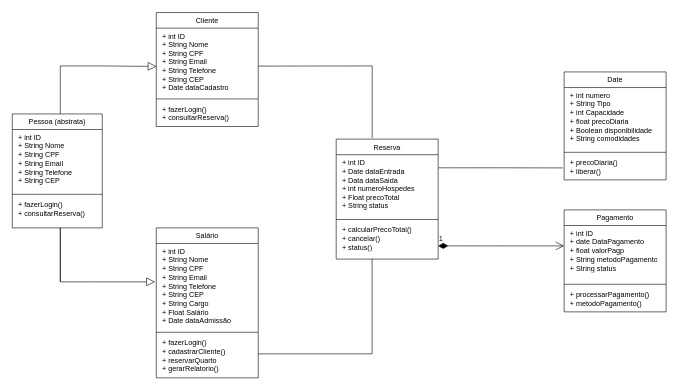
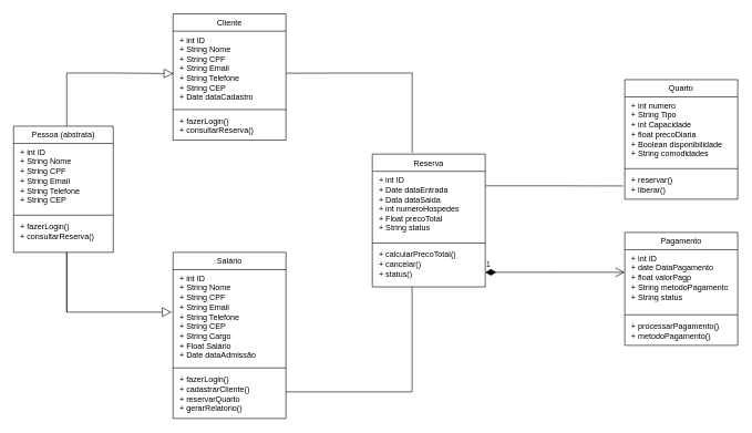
  <mxCell id="0" />
  <mxCell id="1" parent="0" />
  <mxCell id="2" value="&lt;span style=&quot;font-weight: normal;&quot;&gt;Salário&lt;/span&gt;" style="swimlane;fontStyle=1;align=center;verticalAlign=top;childLayout=stackLayout;horizontal=1;startSize=26;horizontalStack=0;resizeParent=1;resizeParentMax=0;resizeLast=0;collapsible=1;marginBottom=0;whiteSpace=wrap;html=1;" vertex="1" parent="1"><mxGeometry x="260" y="379" width="170" height="250" as="geometry" /></mxCell>
  <mxCell id="3" value="&lt;p style=&quot;margin: 0px 0px 0px 4px;&quot;&gt;+ int ID&lt;/p&gt;&lt;p style=&quot;margin: 0px 0px 0px 4px;&quot;&gt;+ String Nome&lt;/p&gt;&lt;p style=&quot;margin: 0px 0px 0px 4px;&quot;&gt;+ String CPF&lt;/p&gt;&lt;p style=&quot;margin: 0px 0px 0px 4px;&quot;&gt;+ String Email&lt;/p&gt;&lt;p style=&quot;margin: 0px 0px 0px 4px;&quot;&gt;+ String Telefone&lt;/p&gt;&lt;p style=&quot;margin: 0px 0px 0px 4px;&quot;&gt;+ String CEP&lt;/p&gt;&lt;p style=&quot;margin: 0px 0px 0px 4px;&quot;&gt;+ String Cargo&lt;/p&gt;&lt;p style=&quot;margin: 0px 0px 0px 4px;&quot;&gt;+ Float Salário&lt;/p&gt;&lt;p style=&quot;margin: 0px 0px 0px 4px;&quot;&gt;+ Date dataAdmissão&lt;/p&gt;" style="text;strokeColor=none;fillColor=none;align=left;verticalAlign=top;spacingLeft=4;spacingRight=4;overflow=hidden;rotatable=0;points=[[0,0.5],[1,0.5]];portConstraint=eastwest;whiteSpace=wrap;html=1;" vertex="1" parent="2"><mxGeometry y="26" width="170" height="144" as="geometry" /></mxCell>
  <mxCell id="4" value="" style="line;strokeWidth=1;fillColor=none;align=left;verticalAlign=middle;spacingTop=-1;spacingLeft=3;spacingRight=3;rotatable=0;labelPosition=right;points=[];portConstraint=eastwest;strokeColor=inherit;" vertex="1" parent="2"><mxGeometry y="170" width="170" height="8" as="geometry" /></mxCell>
  <mxCell id="5" value="&lt;p style=&quot;margin: 0px 0px 0px 4px;&quot;&gt;+ fazerLogin()&lt;br&gt;&lt;/p&gt;&lt;p style=&quot;margin: 0px 0px 0px 4px;&quot;&gt;+ cadastrarCliente()&lt;/p&gt;&lt;p style=&quot;margin: 0px 0px 0px 4px;&quot;&gt;+ reservarQuarto&lt;/p&gt;&lt;p style=&quot;margin: 0px 0px 0px 4px;&quot;&gt;+ gerarRelatorio()&lt;/p&gt;" style="text;strokeColor=none;fillColor=none;align=left;verticalAlign=top;spacingLeft=4;spacingRight=4;overflow=hidden;rotatable=0;points=[[0,0.5],[1,0.5]];portConstraint=eastwest;whiteSpace=wrap;html=1;" vertex="1" parent="2"><mxGeometry y="178" width="170" height="72" as="geometry" /></mxCell>
  <mxCell id="6" value="&lt;span style=&quot;font-weight: normal;&quot;&gt;Cliente&lt;/span&gt;" style="swimlane;fontStyle=1;align=center;verticalAlign=top;childLayout=stackLayout;horizontal=1;startSize=26;horizontalStack=0;resizeParent=1;resizeParentMax=0;resizeLast=0;collapsible=1;marginBottom=0;whiteSpace=wrap;html=1;" vertex="1" parent="1"><mxGeometry x="260" y="20" width="170" height="190" as="geometry" /></mxCell>
  <mxCell id="7" value="&lt;p style=&quot;margin: 0px 0px 0px 4px;&quot;&gt;+ int ID&lt;/p&gt;&lt;p style=&quot;margin: 0px 0px 0px 4px;&quot;&gt;+ String Nome&lt;/p&gt;&lt;p style=&quot;margin: 0px 0px 0px 4px;&quot;&gt;+ String CPF&lt;/p&gt;&lt;p style=&quot;margin: 0px 0px 0px 4px;&quot;&gt;+ String Email&lt;/p&gt;&lt;p style=&quot;margin: 0px 0px 0px 4px;&quot;&gt;+ String Telefone&lt;/p&gt;&lt;p style=&quot;margin: 0px 0px 0px 4px;&quot;&gt;+ String CEP&lt;/p&gt;&lt;p style=&quot;margin: 0px 0px 0px 4px;&quot;&gt;+ Date dataCadastro&lt;/p&gt;" style="text;strokeColor=none;fillColor=none;align=left;verticalAlign=top;spacingLeft=4;spacingRight=4;overflow=hidden;rotatable=0;points=[[0,0.5],[1,0.5]];portConstraint=eastwest;whiteSpace=wrap;html=1;" vertex="1" parent="6"><mxGeometry y="26" width="170" height="114" as="geometry" /></mxCell>
  <mxCell id="8" value="" style="edgeStyle=elbowEdgeStyle;html=1;endArrow=none;elbow=vertical;rounded=0;exitX=1.001;exitY=0.555;exitDx=0;exitDy=0;exitPerimeter=0;" edge="1" parent="6" source="7"><mxGeometry width="160" relative="1" as="geometry"><mxPoint x="160" y="83" as="sourcePoint" /><mxPoint x="360" y="209" as="targetPoint" /><Array as="points"><mxPoint x="280" y="89" /></Array></mxGeometry></mxCell>
  <mxCell id="9" value="" style="line;strokeWidth=1;fillColor=none;align=left;verticalAlign=middle;spacingTop=-1;spacingLeft=3;spacingRight=3;rotatable=0;labelPosition=right;points=[];portConstraint=eastwest;strokeColor=inherit;" vertex="1" parent="6"><mxGeometry y="140" width="170" height="8" as="geometry" /></mxCell>
  <mxCell id="10" value="&lt;p style=&quot;margin: 0px 0px 0px 4px;&quot;&gt;+ fazerLogin()&lt;br&gt;&lt;/p&gt;&lt;p style=&quot;margin: 0px 0px 0px 4px;&quot;&gt;+ consultarReserva()&lt;/p&gt;" style="text;strokeColor=none;fillColor=none;align=left;verticalAlign=top;spacingLeft=4;spacingRight=4;overflow=hidden;rotatable=0;points=[[0,0.5],[1,0.5]];portConstraint=eastwest;whiteSpace=wrap;html=1;" vertex="1" parent="6"><mxGeometry y="148" width="170" height="42" as="geometry" /></mxCell>
  <mxCell id="11" value="&lt;span style=&quot;font-weight: normal;&quot;&gt;Pessoa (abstrata)&lt;/span&gt;" style="swimlane;fontStyle=1;align=center;verticalAlign=top;childLayout=stackLayout;horizontal=1;startSize=26;horizontalStack=0;resizeParent=1;resizeParentMax=0;resizeLast=0;collapsible=1;marginBottom=0;whiteSpace=wrap;html=1;" vertex="1" parent="1"><mxGeometry x="20" y="189" width="150" height="190" as="geometry" /></mxCell>
  <mxCell id="12" value="&lt;p style=&quot;margin: 0px 0px 0px 4px;&quot;&gt;+ int ID&lt;/p&gt;&lt;p style=&quot;margin: 0px 0px 0px 4px;&quot;&gt;+ String Nome&lt;/p&gt;&lt;p style=&quot;margin: 0px 0px 0px 4px;&quot;&gt;+ String CPF&lt;/p&gt;&lt;p style=&quot;margin: 0px 0px 0px 4px;&quot;&gt;+ String Email&lt;/p&gt;&lt;p style=&quot;margin: 0px 0px 0px 4px;&quot;&gt;+ String Telefone&lt;/p&gt;&lt;p style=&quot;margin: 0px 0px 0px 4px;&quot;&gt;+ String CEP&lt;/p&gt;" style="text;strokeColor=none;fillColor=none;align=left;verticalAlign=top;spacingLeft=4;spacingRight=4;overflow=hidden;rotatable=0;points=[[0,0.5],[1,0.5]];portConstraint=eastwest;whiteSpace=wrap;html=1;" vertex="1" parent="11"><mxGeometry y="26" width="150" height="104" as="geometry" /></mxCell>
  <mxCell id="13" value="" style="line;strokeWidth=1;fillColor=none;align=left;verticalAlign=middle;spacingTop=-1;spacingLeft=3;spacingRight=3;rotatable=0;labelPosition=right;points=[];portConstraint=eastwest;strokeColor=inherit;" vertex="1" parent="11"><mxGeometry y="130" width="150" height="8" as="geometry" /></mxCell>
  <mxCell id="14" value="&lt;p style=&quot;margin: 0px 0px 0px 4px;&quot;&gt;+ fazerLogin()&lt;br&gt;&lt;/p&gt;&lt;p style=&quot;margin: 0px 0px 0px 4px;&quot;&gt;+ consultarReserva()&lt;/p&gt;" style="text;strokeColor=none;fillColor=none;align=left;verticalAlign=top;spacingLeft=4;spacingRight=4;overflow=hidden;rotatable=0;points=[[0,0.5],[1,0.5]];portConstraint=eastwest;whiteSpace=wrap;html=1;" vertex="1" parent="11"><mxGeometry y="138" width="150" height="52" as="geometry" /></mxCell>
  <mxCell id="15" value="&lt;span style=&quot;font-weight: normal;&quot;&gt;Reserva&lt;/span&gt;" style="swimlane;fontStyle=1;align=center;verticalAlign=top;childLayout=stackLayout;horizontal=1;startSize=26;horizontalStack=0;resizeParent=1;resizeParentMax=0;resizeLast=0;collapsible=1;marginBottom=0;whiteSpace=wrap;html=1;" vertex="1" parent="1"><mxGeometry x="560" y="231" width="170" height="200" as="geometry" /></mxCell>
  <mxCell id="16" value="&lt;p style=&quot;margin: 0px 0px 0px 4px;&quot;&gt;+ int ID&lt;/p&gt;&lt;p style=&quot;margin: 0px 0px 0px 4px;&quot;&gt;+ Date dataEntrada&lt;/p&gt;&lt;p style=&quot;margin: 0px 0px 0px 4px;&quot;&gt;+ Data dataSaida&lt;/p&gt;&lt;p style=&quot;margin: 0px 0px 0px 4px;&quot;&gt;+ int numeroHospedes&lt;/p&gt;&lt;p style=&quot;margin: 0px 0px 0px 4px;&quot;&gt;+ Float precoTotal&lt;/p&gt;&lt;p style=&quot;margin: 0px 0px 0px 4px;&quot;&gt;+ String status&lt;/p&gt;" style="text;strokeColor=none;fillColor=none;align=left;verticalAlign=top;spacingLeft=4;spacingRight=4;overflow=hidden;rotatable=0;points=[[0,0.5],[1,0.5]];portConstraint=eastwest;whiteSpace=wrap;html=1;" vertex="1" parent="15"><mxGeometry y="26" width="170" height="104" as="geometry" /></mxCell>
  <mxCell id="17" value="" style="line;strokeWidth=1;fillColor=none;align=left;verticalAlign=middle;spacingTop=-1;spacingLeft=3;spacingRight=3;rotatable=0;labelPosition=right;points=[];portConstraint=eastwest;strokeColor=inherit;" vertex="1" parent="15"><mxGeometry y="130" width="170" height="8" as="geometry" /></mxCell>
  <mxCell id="18" value="&lt;p style=&quot;margin: 0px 0px 0px 4px;&quot;&gt;+ calcularPrecoTotal()&lt;br&gt;&lt;/p&gt;&lt;p style=&quot;margin: 0px 0px 0px 4px;&quot;&gt;+ cancelar()&lt;/p&gt;&lt;p style=&quot;margin: 0px 0px 0px 4px;&quot;&gt;+ status()&lt;/p&gt;" style="text;strokeColor=none;fillColor=none;align=left;verticalAlign=top;spacingLeft=4;spacingRight=4;overflow=hidden;rotatable=0;points=[[0,0.5],[1,0.5]];portConstraint=eastwest;whiteSpace=wrap;html=1;" vertex="1" parent="15"><mxGeometry y="138" width="170" height="62" as="geometry" /></mxCell>
- <mxCell id="19" value="&lt;span style=&quot;font-weight: normal;&quot;&gt;Date&lt;/span&gt;" style="swimlane;fontStyle=1;align=center;verticalAlign=top;childLayout=stackLayout;horizontal=1;startSize=26;horizontalStack=0;resizeParent=1;resizeParentMax=0;resizeLast=0;collapsible=1;marginBottom=0;whiteSpace=wrap;html=1;" vertex="1" parent="1"><mxGeometry x="940" y="119" width="170" height="180" as="geometry" /></mxCell>
+ <mxCell id="19" value="&lt;span style=&quot;font-weight: normal;&quot;&gt;Quarto&lt;/span&gt;" style="swimlane;fontStyle=1;align=center;verticalAlign=top;childLayout=stackLayout;horizontal=1;startSize=26;horizontalStack=0;resizeParent=1;resizeParentMax=0;resizeLast=0;collapsible=1;marginBottom=0;whiteSpace=wrap;html=1;" vertex="1" parent="1"><mxGeometry x="940" y="119" width="170" height="180" as="geometry" /></mxCell>
  <mxCell id="20" value="&lt;p style=&quot;margin: 0px 0px 0px 4px;&quot;&gt;+ int numero&lt;/p&gt;&lt;p style=&quot;margin: 0px 0px 0px 4px;&quot;&gt;+ String Tipo&lt;/p&gt;&lt;p style=&quot;margin: 0px 0px 0px 4px;&quot;&gt;+ int Capacidade&lt;/p&gt;&lt;p style=&quot;margin: 0px 0px 0px 4px;&quot;&gt;+ float precoDiaria&lt;/p&gt;&lt;p style=&quot;margin: 0px 0px 0px 4px;&quot;&gt;+ Boolean disponibilidade&lt;/p&gt;&lt;p style=&quot;margin: 0px 0px 0px 4px;&quot;&gt;+ String comodidades&lt;/p&gt;" style="text;strokeColor=none;fillColor=none;align=left;verticalAlign=top;spacingLeft=4;spacingRight=4;overflow=hidden;rotatable=0;points=[[0,0.5],[1,0.5]];portConstraint=eastwest;whiteSpace=wrap;html=1;" vertex="1" parent="19"><mxGeometry y="26" width="170" height="104" as="geometry" /></mxCell>
  <mxCell id="21" value="" style="line;strokeWidth=1;fillColor=none;align=left;verticalAlign=middle;spacingTop=-1;spacingLeft=3;spacingRight=3;rotatable=0;labelPosition=right;points=[];portConstraint=eastwest;strokeColor=inherit;" vertex="1" parent="19"><mxGeometry y="130" width="170" height="8" as="geometry" /></mxCell>
- <mxCell id="22" value="&lt;p style=&quot;margin: 0px 0px 0px 4px;&quot;&gt;+ precoDiaria()&lt;br&gt;&lt;/p&gt;&lt;p style=&quot;margin: 0px 0px 0px 4px;&quot;&gt;+ liberar()&lt;br&gt;&lt;/p&gt;" style="text;strokeColor=none;fillColor=none;align=left;verticalAlign=top;spacingLeft=4;spacingRight=4;overflow=hidden;rotatable=0;points=[[0,0.5],[1,0.5]];portConstraint=eastwest;whiteSpace=wrap;html=1;" vertex="1" parent="19"><mxGeometry y="138" width="170" height="42" as="geometry" /></mxCell>
+ <mxCell id="22" value="&lt;p style=&quot;margin: 0px 0px 0px 4px;&quot;&gt;+ reservar()&lt;br&gt;&lt;/p&gt;&lt;p style=&quot;margin: 0px 0px 0px 4px;&quot;&gt;+ liberar()&lt;br&gt;&lt;/p&gt;" style="text;strokeColor=none;fillColor=none;align=left;verticalAlign=top;spacingLeft=4;spacingRight=4;overflow=hidden;rotatable=0;points=[[0,0.5],[1,0.5]];portConstraint=eastwest;whiteSpace=wrap;html=1;" vertex="1" parent="19"><mxGeometry y="138" width="170" height="42" as="geometry" /></mxCell>
  <mxCell id="23" value="&lt;span style=&quot;font-weight: normal;&quot;&gt;Pagamento&lt;/span&gt;" style="swimlane;fontStyle=1;align=center;verticalAlign=top;childLayout=stackLayout;horizontal=1;startSize=26;horizontalStack=0;resizeParent=1;resizeParentMax=0;resizeLast=0;collapsible=1;marginBottom=0;whiteSpace=wrap;html=1;" vertex="1" parent="1"><mxGeometry x="940" y="349" width="170" height="170" as="geometry" /></mxCell>
  <mxCell id="24" value="&lt;p style=&quot;margin: 0px 0px 0px 4px;&quot;&gt;+ int ID&lt;/p&gt;&lt;p style=&quot;margin: 0px 0px 0px 4px;&quot;&gt;+ date DataPagamento&lt;/p&gt;&lt;p style=&quot;margin: 0px 0px 0px 4px;&quot;&gt;+ float valorPagp&lt;/p&gt;&lt;p style=&quot;margin: 0px 0px 0px 4px;&quot;&gt;+ String metodoPagamento&lt;/p&gt;&lt;p style=&quot;margin: 0px 0px 0px 4px;&quot;&gt;+ String status&lt;/p&gt;" style="text;strokeColor=none;fillColor=none;align=left;verticalAlign=top;spacingLeft=4;spacingRight=4;overflow=hidden;rotatable=0;points=[[0,0.5],[1,0.5]];portConstraint=eastwest;whiteSpace=wrap;html=1;" vertex="1" parent="23"><mxGeometry y="26" width="170" height="94" as="geometry" /></mxCell>
  <mxCell id="25" value="" style="line;strokeWidth=1;fillColor=none;align=left;verticalAlign=middle;spacingTop=-1;spacingLeft=3;spacingRight=3;rotatable=0;labelPosition=right;points=[];portConstraint=eastwest;strokeColor=inherit;" vertex="1" parent="23"><mxGeometry y="120" width="170" height="8" as="geometry" /></mxCell>
  <mxCell id="26" value="&lt;p style=&quot;margin: 0px 0px 0px 4px;&quot;&gt;+ processarPagamento()&lt;/p&gt;&lt;p style=&quot;margin: 0px 0px 0px 4px;&quot;&gt;+ metodoPagamento()&lt;/p&gt;" style="text;strokeColor=none;fillColor=none;align=left;verticalAlign=top;spacingLeft=4;spacingRight=4;overflow=hidden;rotatable=0;points=[[0,0.5],[1,0.5]];portConstraint=eastwest;whiteSpace=wrap;html=1;" vertex="1" parent="23"><mxGeometry y="128" width="170" height="42" as="geometry" /></mxCell>
  <mxCell id="27" value="" style="edgeStyle=none;html=1;endSize=12;endArrow=block;endFill=0;rounded=0;entryX=0.003;entryY=0.56;entryDx=0;entryDy=0;entryPerimeter=0;" edge="1" parent="1" target="7"><mxGeometry width="160" relative="1" as="geometry"><mxPoint x="100" y="189" as="sourcePoint" /><mxPoint x="240" y="109" as="targetPoint" /><Array as="points"><mxPoint x="100" y="189" /><mxPoint x="100" y="109" /><mxPoint x="130" y="109" /><mxPoint x="170" y="109" /></Array></mxGeometry></mxCell>
  <mxCell id="28" value="" style="edgeStyle=elbowEdgeStyle;html=1;endArrow=none;elbow=vertical;rounded=0;entryX=0.352;entryY=0.993;entryDx=0;entryDy=0;entryPerimeter=0;" edge="1" parent="1" target="18"><mxGeometry width="160" relative="1" as="geometry"><mxPoint x="430" y="589" as="sourcePoint" /><mxPoint x="620" y="589" as="targetPoint" /><Array as="points"><mxPoint x="550" y="589" /></Array></mxGeometry></mxCell>
  <mxCell id="29" value="1" style="endArrow=open;html=1;endSize=12;startArrow=diamondThin;startSize=14;startFill=1;edgeStyle=orthogonalEdgeStyle;align=left;verticalAlign=bottom;rounded=0;exitX=1;exitY=0.645;exitDx=0;exitDy=0;exitPerimeter=0;entryX=0;entryY=0.362;entryDx=0;entryDy=0;entryPerimeter=0;" edge="1" parent="1" source="18" target="24"><mxGeometry x="-1" y="3" relative="1" as="geometry"><mxPoint x="760" y="409" as="sourcePoint" /><mxPoint x="920" y="409" as="targetPoint" /><Array as="points" /></mxGeometry></mxCell>
  <mxCell id="30" value="" style="endArrow=none;html=1;edgeStyle=orthogonalEdgeStyle;rounded=0;exitX=1.004;exitY=0.21;exitDx=0;exitDy=0;exitPerimeter=0;" edge="1" parent="1" source="16"><mxGeometry relative="1" as="geometry"><mxPoint x="760" y="279" as="sourcePoint" /><mxPoint x="938" y="279" as="targetPoint" /></mxGeometry></mxCell>
  <mxCell id="31" value="" style="edgeStyle=none;html=1;endSize=12;endArrow=block;endFill=0;rounded=0;" edge="1" parent="1"><mxGeometry width="160" relative="1" as="geometry"><mxPoint x="100" y="469" as="sourcePoint" /><mxPoint x="258" y="469" as="targetPoint" /><Array as="points"><mxPoint x="100" y="429" /><mxPoint x="100" y="379" /><mxPoint x="100" y="469" /><mxPoint x="150" y="469" /></Array></mxGeometry></mxCell>
